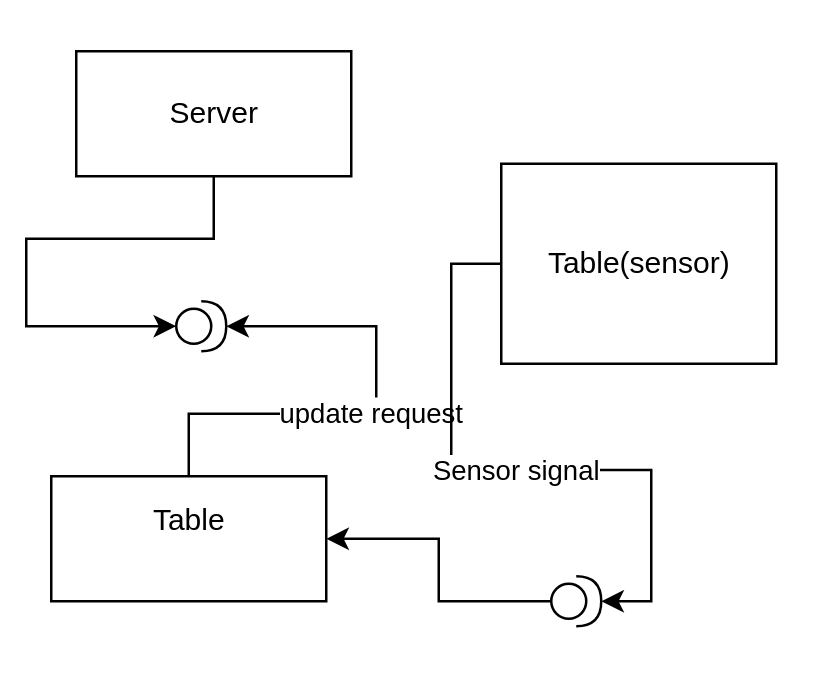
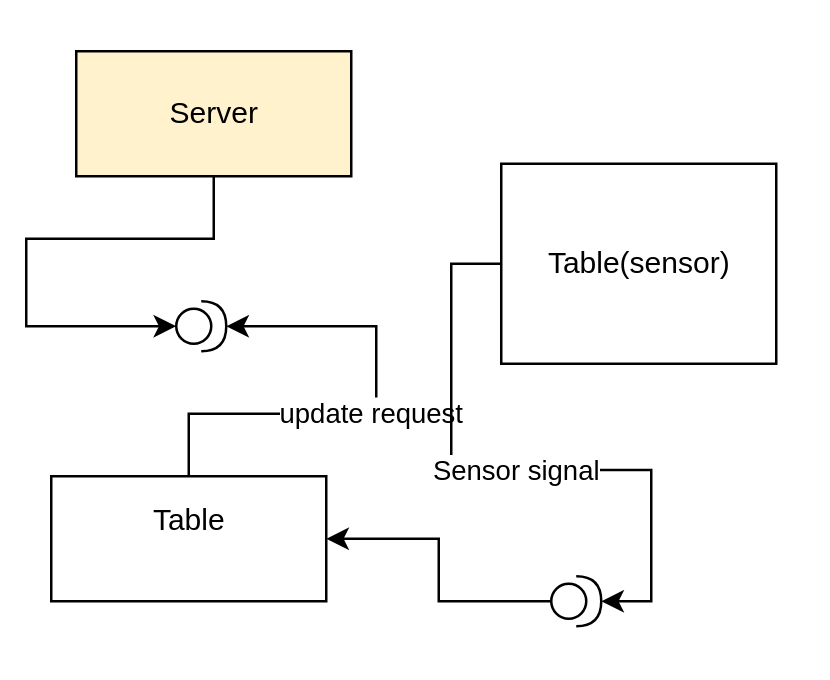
  <mxCell id="0" />
  <mxCell id="1" parent="0" />
  <mxCell id="2" style="edgeStyle=orthogonalEdgeStyle;rounded=0;orthogonalLoop=1;jettySize=auto;html=1;entryX=0;entryY=0.5;entryDx=0;entryDy=0;entryPerimeter=0;" edge="1" parent="1" source="3" target="10"><mxGeometry relative="1" as="geometry" /></mxCell>
- <mxCell id="3" value="Server" style="html=1;" vertex="1" parent="1"><mxGeometry x="30" y="20" width="110" height="50" as="geometry" /></mxCell>
+ <mxCell id="3" value="Server" style="html=1;fillColor=#fff2cc;" vertex="1" parent="1"><mxGeometry x="30" y="20" width="110" height="50" as="geometry" /></mxCell>
  <mxCell id="4" value="update request" style="edgeStyle=orthogonalEdgeStyle;rounded=0;orthogonalLoop=1;jettySize=auto;html=1;entryX=1;entryY=0.5;entryDx=0;entryDy=0;entryPerimeter=0;" edge="1" parent="1" source="5" target="10"><mxGeometry relative="1" as="geometry" /></mxCell>
  <mxCell id="5" value="Table&lt;br&gt;&lt;br&gt;" style="html=1;" vertex="1" parent="1"><mxGeometry x="20" y="190" width="110" height="50" as="geometry" /></mxCell>
  <mxCell id="6" value="Sensor signal" style="edgeStyle=orthogonalEdgeStyle;rounded=0;orthogonalLoop=1;jettySize=auto;html=1;exitX=0;exitY=0.5;exitDx=0;exitDy=0;entryX=1;entryY=0.5;entryDx=0;entryDy=0;entryPerimeter=0;" edge="1" parent="1" source="7" target="9"><mxGeometry relative="1" as="geometry" /></mxCell>
  <mxCell id="7" value="Table(sensor)" style="html=1;" vertex="1" parent="1"><mxGeometry x="200" y="65" width="110" height="80" as="geometry" /></mxCell>
  <mxCell id="8" style="edgeStyle=orthogonalEdgeStyle;rounded=0;orthogonalLoop=1;jettySize=auto;html=1;entryX=1;entryY=0.5;entryDx=0;entryDy=0;" edge="1" parent="1" source="9" target="5"><mxGeometry relative="1" as="geometry" /></mxCell>
  <mxCell id="9" value="" style="shape=providedRequiredInterface;html=1;verticalLabelPosition=bottom;" vertex="1" parent="1"><mxGeometry x="220" y="230" width="20" height="20" as="geometry" /></mxCell>
  <mxCell id="10" value="" style="shape=providedRequiredInterface;html=1;verticalLabelPosition=bottom;" vertex="1" parent="1"><mxGeometry x="70" y="120" width="20" height="20" as="geometry" /></mxCell>
